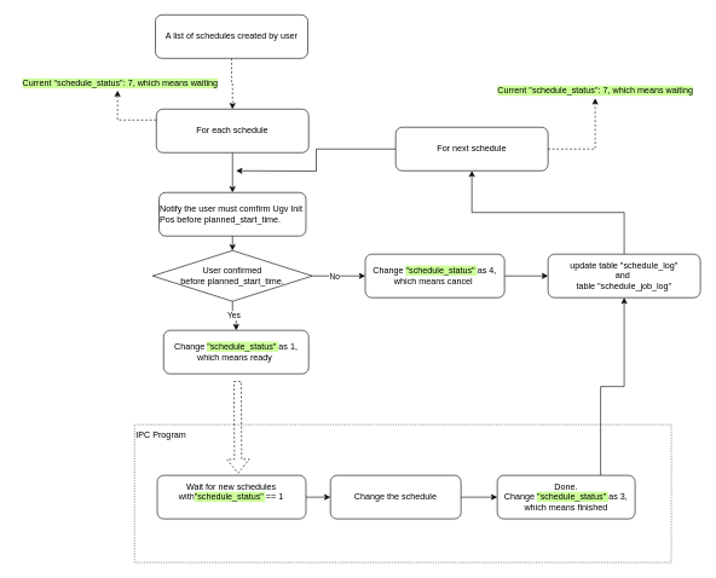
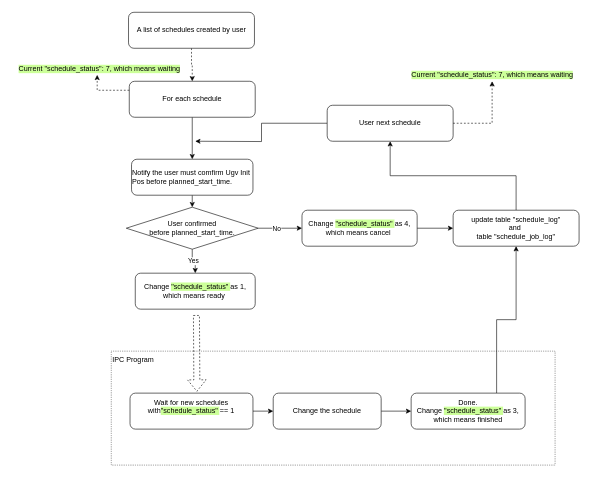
  <mxCell id="0" />
  <mxCell id="1" parent="0" />
  <mxCell id="2" style="edgeStyle=orthogonalEdgeStyle;rounded=0;orthogonalLoop=1;jettySize=auto;html=1;exitX=0.5;exitY=1;exitDx=0;exitDy=0;entryX=0.5;entryY=0;entryDx=0;entryDy=0;dashed=1;" edge="1" parent="1" source="15" target="4"><mxGeometry relative="1" as="geometry"><mxPoint x="320" y="155" as="sourcePoint" /></mxGeometry></mxCell>
  <mxCell id="3" style="edgeStyle=orthogonalEdgeStyle;rounded=0;orthogonalLoop=1;jettySize=auto;html=1;exitX=0.5;exitY=1;exitDx=0;exitDy=0;entryX=0.5;entryY=0;entryDx=0;entryDy=0;" edge="1" parent="1" source="4" target="6"><mxGeometry relative="1" as="geometry" /></mxCell>
- <mxCell id="4" value="For each schedule" style="rounded=1;whiteSpace=wrap;html=1;" vertex="1" parent="1"><mxGeometry x="215" y="150" width="210" height="60" as="geometry" /></mxCell>
+ <mxCell id="4" value="For each schedule" style="rounded=1;whiteSpace=wrap;html=1;" vertex="1" parent="1"><mxGeometry x="215" y="135" width="210" height="60" as="geometry" /></mxCell>
  <mxCell id="5" style="edgeStyle=orthogonalEdgeStyle;rounded=0;orthogonalLoop=1;jettySize=auto;html=1;exitX=0.5;exitY=1;exitDx=0;exitDy=0;entryX=0.5;entryY=0;entryDx=0;entryDy=0;" edge="1" parent="1" source="6" target="11"><mxGeometry relative="1" as="geometry" /></mxCell>
  <mxCell id="6" value="&lt;div style=&quot;text-align: left&quot;&gt;Notify the user must comfirm Ugv Init Pos before planned_start_time.&lt;/div&gt;" style="rounded=1;whiteSpace=wrap;html=1;" vertex="1" parent="1"><mxGeometry x="218.75" y="265" width="202.5" height="60" as="geometry" /></mxCell>
  <mxCell id="7" style="edgeStyle=orthogonalEdgeStyle;rounded=0;orthogonalLoop=1;jettySize=auto;html=1;exitX=0.5;exitY=1;exitDx=0;exitDy=0;entryX=0.5;entryY=0;entryDx=0;entryDy=0;" edge="1" parent="1" source="11" target="12"><mxGeometry relative="1" as="geometry"><mxPoint x="320" y="465" as="targetPoint" /></mxGeometry></mxCell>
  <mxCell id="8" value="Yes" style="edgeLabel;html=1;align=center;verticalAlign=middle;resizable=0;points=[];" vertex="1" connectable="0" parent="7"><mxGeometry x="-0.161" y="1" relative="1" as="geometry"><mxPoint as="offset" /></mxGeometry></mxCell>
  <mxCell id="9" style="edgeStyle=orthogonalEdgeStyle;rounded=0;orthogonalLoop=1;jettySize=auto;html=1;exitX=1;exitY=0.5;exitDx=0;exitDy=0;entryX=0;entryY=0.5;entryDx=0;entryDy=0;" edge="1" parent="1" source="11" target="17"><mxGeometry relative="1" as="geometry"><mxPoint x="495" y="379.966" as="targetPoint" /></mxGeometry></mxCell>
  <mxCell id="10" value="No" style="edgeLabel;html=1;align=center;verticalAlign=middle;resizable=0;points=[];" vertex="1" connectable="0" parent="9"><mxGeometry x="-0.181" relative="1" as="geometry"><mxPoint as="offset" /></mxGeometry></mxCell>
  <mxCell id="11" value="User confirmed before&amp;nbsp;&lt;span style=&quot;text-align: left&quot;&gt;planned_start_time.&lt;/span&gt;" style="rhombus;whiteSpace=wrap;html=1;" vertex="1" parent="1"><mxGeometry x="210" y="345" width="220" height="70" as="geometry" /></mxCell>
  <mxCell id="12" value="Change&amp;nbsp;&lt;span style=&quot;background-color: rgb(204 , 255 , 153)&quot;&gt;&quot;schedule_status&quot; &lt;/span&gt;&lt;span style=&quot;background-color: rgb(255 , 255 , 255)&quot;&gt;as 1, which means ready&lt;/span&gt;&amp;nbsp;" style="rounded=1;whiteSpace=wrap;html=1;" vertex="1" parent="1"><mxGeometry x="225" y="455" width="200" height="60" as="geometry" /></mxCell>
  <mxCell id="13" style="edgeStyle=orthogonalEdgeStyle;rounded=0;orthogonalLoop=1;jettySize=auto;html=1;exitX=0;exitY=0.25;exitDx=0;exitDy=0;dashed=1;entryX=0.488;entryY=0.972;entryDx=0;entryDy=0;entryPerimeter=0;" edge="1" parent="1" source="4" target="14"><mxGeometry relative="1" as="geometry"><mxPoint x="205" y="185" as="targetPoint" /><mxPoint x="245" y="220" as="sourcePoint" /></mxGeometry></mxCell>
  <mxCell id="14" value="&lt;span style=&quot;background-color: rgb(204 , 255 , 153)&quot;&gt;Current &quot;schedule_status&quot;: 7, which means waiting&lt;/span&gt;" style="text;html=1;align=center;verticalAlign=middle;resizable=0;points=[];autosize=1;strokeColor=none;" vertex="1" parent="1"><mxGeometry x="20" y="105" width="290" height="20" as="geometry" /></mxCell>
  <mxCell id="15" value="&lt;span&gt;A list of schedules created by user&lt;/span&gt;" style="rounded=1;whiteSpace=wrap;html=1;" vertex="1" parent="1"><mxGeometry x="213.75" y="20" width="210" height="60" as="geometry" /></mxCell>
  <mxCell id="16" style="edgeStyle=orthogonalEdgeStyle;rounded=0;orthogonalLoop=1;jettySize=auto;html=1;exitX=1;exitY=0.5;exitDx=0;exitDy=0;entryX=0;entryY=0.5;entryDx=0;entryDy=0;" edge="1" parent="1" source="17" target="23"><mxGeometry relative="1" as="geometry" /></mxCell>
  <mxCell id="17" value="&lt;span&gt;Change&amp;nbsp;&lt;/span&gt;&lt;span style=&quot;background-color: rgb(204 , 255 , 153)&quot;&gt;&quot;schedule_status&quot;&amp;nbsp;&lt;/span&gt;&lt;span style=&quot;background-color: rgb(255 , 255 , 255)&quot;&gt;as 4, which means cancel&lt;/span&gt;&lt;span&gt;&amp;nbsp;&lt;/span&gt;" style="rounded=1;whiteSpace=wrap;html=1;" vertex="1" parent="1"><mxGeometry x="503" y="350" width="192" height="60" as="geometry" /></mxCell>
  <mxCell id="18" value="IPC Program" style="rounded=0;whiteSpace=wrap;html=1;dashed=1;dashPattern=1 2;align=left;verticalAlign=top;" vertex="1" parent="1"><mxGeometry x="185" y="585" width="740" height="190" as="geometry" /></mxCell>
  <mxCell id="19" style="edgeStyle=orthogonalEdgeStyle;rounded=0;orthogonalLoop=1;jettySize=auto;html=1;exitX=1;exitY=0.5;exitDx=0;exitDy=0;entryX=0;entryY=0.5;entryDx=0;entryDy=0;" edge="1" parent="1" source="20" target="25"><mxGeometry relative="1" as="geometry" /></mxCell>
  <mxCell id="20" value="Wait for new schedules with&lt;span style=&quot;background-color: rgb(204 , 255 , 153)&quot;&gt;&quot;schedule_status&quot;&amp;nbsp;&lt;/span&gt;&lt;span style=&quot;background-color: rgb(255 , 255 , 255)&quot;&gt;== 1&lt;/span&gt;&lt;br&gt;&amp;nbsp;" style="rounded=1;whiteSpace=wrap;html=1;verticalAlign=middle;" vertex="1" parent="1"><mxGeometry x="216.25" y="655" width="205" height="60" as="geometry" /></mxCell>
  <mxCell id="21" value="" style="shape=flexArrow;endArrow=classic;html=1;entryX=0.544;entryY=-0.044;entryDx=0;entryDy=0;entryPerimeter=0;dashed=1;" edge="1" parent="1" target="20"><mxGeometry width="50" height="50" relative="1" as="geometry"><mxPoint x="327" y="525" as="sourcePoint" /><mxPoint x="455" y="545" as="targetPoint" /></mxGeometry></mxCell>
  <mxCell id="22" style="edgeStyle=orthogonalEdgeStyle;rounded=0;orthogonalLoop=1;jettySize=auto;html=1;exitX=0.5;exitY=0;exitDx=0;exitDy=0;entryX=0.5;entryY=1;entryDx=0;entryDy=0;" edge="1" parent="1" source="23" target="29"><mxGeometry relative="1" as="geometry"><mxPoint x="675" y="235" as="targetPoint" /></mxGeometry></mxCell>
  <mxCell id="23" value="update table &quot;schedule_log&quot;&lt;br&gt;and&amp;nbsp;&lt;br&gt;table &quot;schedule_job_log&quot;" style="rounded=1;whiteSpace=wrap;html=1;verticalAlign=middle;" vertex="1" parent="1"><mxGeometry x="755" y="350" width="210" height="60" as="geometry" /></mxCell>
  <mxCell id="24" style="edgeStyle=orthogonalEdgeStyle;rounded=0;orthogonalLoop=1;jettySize=auto;html=1;exitX=1;exitY=0.5;exitDx=0;exitDy=0;entryX=0;entryY=0.5;entryDx=0;entryDy=0;" edge="1" parent="1" source="25" target="27"><mxGeometry relative="1" as="geometry" /></mxCell>
  <mxCell id="25" value="Change the schedule" style="rounded=1;whiteSpace=wrap;html=1;verticalAlign=middle;" vertex="1" parent="1"><mxGeometry x="455" y="655" width="180" height="60" as="geometry" /></mxCell>
  <mxCell id="26" style="edgeStyle=orthogonalEdgeStyle;rounded=0;orthogonalLoop=1;jettySize=auto;html=1;exitX=0.75;exitY=0;exitDx=0;exitDy=0;entryX=0.5;entryY=1;entryDx=0;entryDy=0;" edge="1" parent="1" source="27" target="23"><mxGeometry relative="1" as="geometry" /></mxCell>
  <mxCell id="27" value="Done. Change&amp;nbsp;&lt;span style=&quot;background-color: rgb(204 , 255 , 153)&quot;&gt;&quot;schedule_status&quot;&amp;nbsp;&lt;/span&gt;&lt;span style=&quot;background-color: rgb(255 , 255 , 255)&quot;&gt;as 3, which means finished&lt;/span&gt;" style="rounded=1;whiteSpace=wrap;html=1;verticalAlign=middle;" vertex="1" parent="1"><mxGeometry x="685" y="655" width="190" height="60" as="geometry" /></mxCell>
  <mxCell id="28" style="edgeStyle=orthogonalEdgeStyle;rounded=0;orthogonalLoop=1;jettySize=auto;html=1;exitX=0;exitY=0.5;exitDx=0;exitDy=0;" edge="1" parent="1" source="29"><mxGeometry relative="1" as="geometry"><mxPoint x="325" y="235" as="targetPoint" /></mxGeometry></mxCell>
- <mxCell id="29" value="For next schedule" style="rounded=1;whiteSpace=wrap;html=1;" vertex="1" parent="1"><mxGeometry x="545" y="175" width="210" height="60" as="geometry" /></mxCell>
+ <mxCell id="29" value="User next schedule" style="rounded=1;whiteSpace=wrap;html=1;" vertex="1" parent="1"><mxGeometry x="545" y="175" width="210" height="60" as="geometry" /></mxCell>
  <mxCell id="30" value="&lt;span style=&quot;background-color: rgb(204 , 255 , 153)&quot;&gt;Current &quot;schedule_status&quot;: 7, which means waiting&lt;/span&gt;" style="text;html=1;align=center;verticalAlign=middle;resizable=0;points=[];autosize=1;strokeColor=none;" vertex="1" parent="1"><mxGeometry x="675" y="115" width="290" height="20" as="geometry" /></mxCell>
  <mxCell id="31" style="edgeStyle=orthogonalEdgeStyle;rounded=0;orthogonalLoop=1;jettySize=auto;html=1;exitX=1;exitY=0.5;exitDx=0;exitDy=0;dashed=1;" edge="1" parent="1" source="29" target="30"><mxGeometry relative="1" as="geometry"><mxPoint x="171.52" y="134.44" as="targetPoint" /><mxPoint x="223.75" y="160" as="sourcePoint" /></mxGeometry></mxCell>
